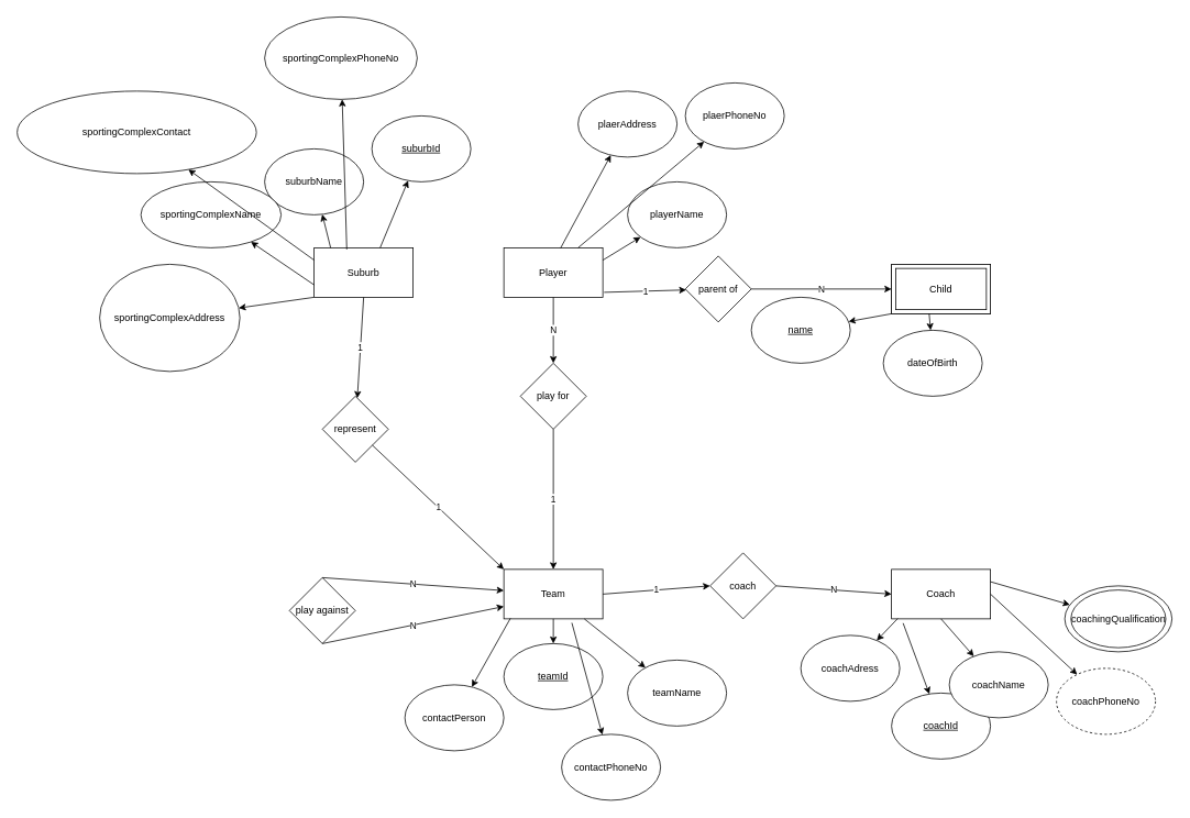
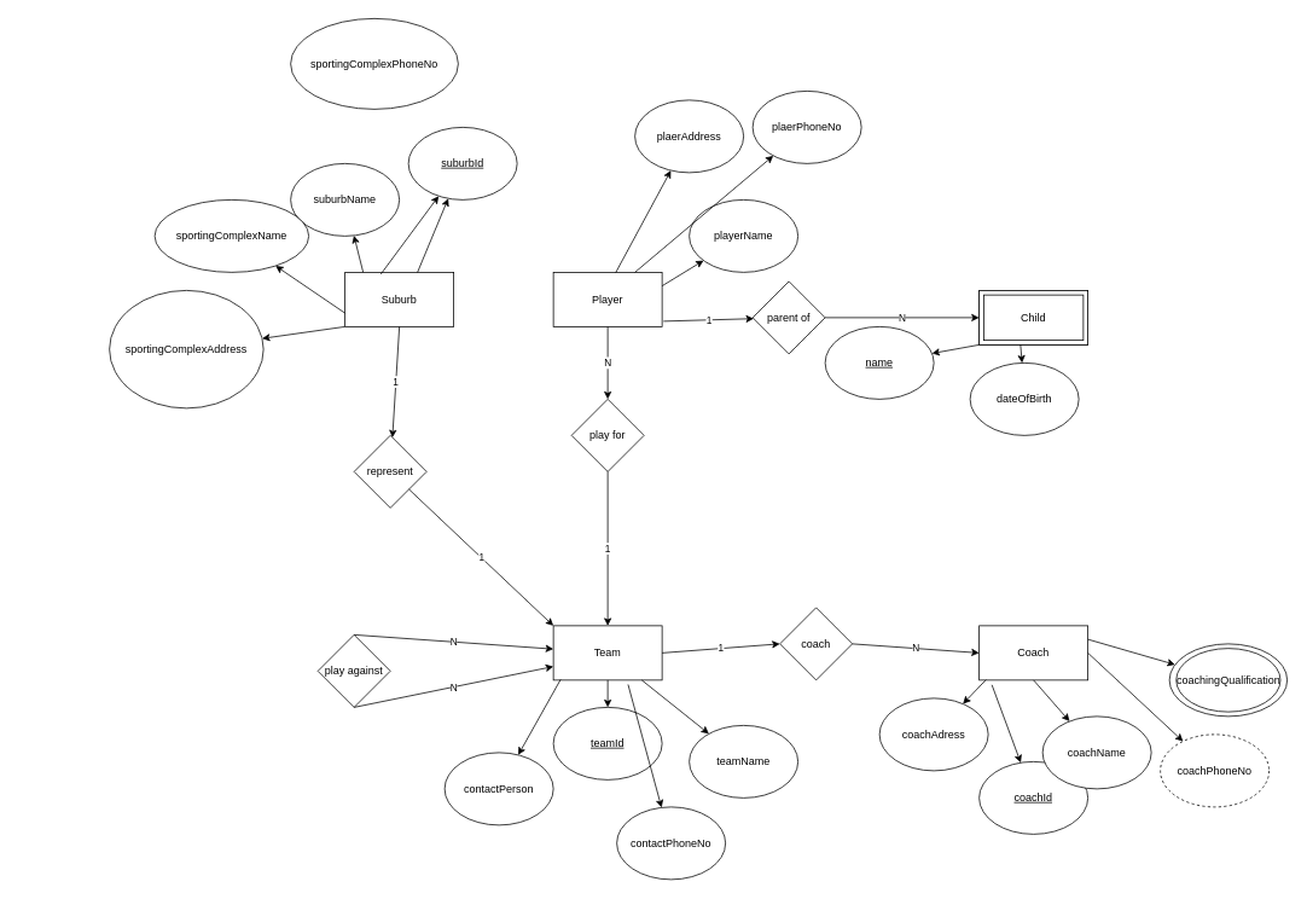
  <mxCell id="0" />
  <mxCell id="1" parent="0" />
  <mxCell id="2" value="Suburb" style="rounded=0;whiteSpace=wrap;html=1;" vertex="1" parent="1"><mxGeometry x="380" y="300" width="120" height="60" as="geometry" /></mxCell>
  <mxCell id="3" value="Player" style="rounded=0;whiteSpace=wrap;html=1;" vertex="1" parent="1"><mxGeometry x="610" y="300" width="120" height="60" as="geometry" /></mxCell>
  <mxCell id="4" value="Child" style="rounded=0;whiteSpace=wrap;html=1;" vertex="1" parent="1"><mxGeometry x="1080" y="320" width="120" height="60" as="geometry" /></mxCell>
  <mxCell id="5" value="Child" style="rounded=0;whiteSpace=wrap;html=1;" vertex="1" parent="1"><mxGeometry x="1080" y="320" width="120" height="60" as="geometry" /></mxCell>
  <mxCell id="6" value="Team" style="rounded=0;whiteSpace=wrap;html=1;" vertex="1" parent="1"><mxGeometry x="610" y="690" width="120" height="60" as="geometry" /></mxCell>
  <mxCell id="7" value="Coach" style="rounded=0;whiteSpace=wrap;html=1;" vertex="1" parent="1"><mxGeometry x="1080" y="690" width="120" height="60" as="geometry" /></mxCell>
  <mxCell id="8" value="" style="endArrow=classic;html=1;" edge="1" parent="1" target="9"><mxGeometry width="50" height="50" relative="1" as="geometry"><mxPoint x="460" y="300" as="sourcePoint" /><mxPoint x="470" y="220" as="targetPoint" /></mxGeometry></mxCell>
  <mxCell id="9" value="&lt;u&gt;suburbId&lt;/u&gt;" style="ellipse;whiteSpace=wrap;html=1;" vertex="1" parent="1"><mxGeometry x="450" y="140" width="120" height="80" as="geometry" /></mxCell>
  <mxCell id="10" value="" style="endArrow=classic;html=1;" edge="1" parent="1" target="11"><mxGeometry width="50" height="50" relative="1" as="geometry"><mxPoint x="400" y="300" as="sourcePoint" /><mxPoint x="380" y="220" as="targetPoint" /></mxGeometry></mxCell>
  <mxCell id="11" value="suburbName" style="ellipse;whiteSpace=wrap;html=1;" vertex="1" parent="1"><mxGeometry x="320" y="180" width="120" height="80" as="geometry" /></mxCell>
  <mxCell id="12" value="" style="endArrow=classic;html=1;exitX=0;exitY=0.75;exitDx=0;exitDy=0;" edge="1" parent="1" source="2" target="13"><mxGeometry width="50" height="50" relative="1" as="geometry"><mxPoint x="430" y="360" as="sourcePoint" /><mxPoint x="280" y="260" as="targetPoint" /></mxGeometry></mxCell>
  <mxCell id="13" value="sportingComplexName" style="ellipse;whiteSpace=wrap;html=1;" vertex="1" parent="1"><mxGeometry x="170" y="220" width="170" height="80" as="geometry" /></mxCell>
  <mxCell id="14" value="" style="endArrow=classic;html=1;exitX=0;exitY=1;exitDx=0;exitDy=0;" edge="1" parent="1" source="2" target="15"><mxGeometry width="50" height="50" relative="1" as="geometry"><mxPoint x="310" y="360" as="sourcePoint" /><mxPoint x="300" y="340" as="targetPoint" /></mxGeometry></mxCell>
  <mxCell id="15" value="sportingComplexAddress" style="ellipse;whiteSpace=wrap;html=1;" vertex="1" parent="1"><mxGeometry x="120" y="320" width="170" height="130" as="geometry" /></mxCell>
- <mxCell id="16" value="" style="endArrow=classic;html=1;exitX=0.33;exitY=0.033;exitDx=0;exitDy=0;exitPerimeter=0;" edge="1" parent="1" source="2" target="17"><mxGeometry width="50" height="50" relative="1" as="geometry"><mxPoint x="310" y="360" as="sourcePoint" /><mxPoint x="450" y="120" as="targetPoint" /></mxGeometry></mxCell>
+ <mxCell id="16" value="" style="endArrow=classic;html=1;exitX=0.33;exitY=0.033;exitDx=0;exitDy=0;exitPerimeter=0;" edge="1" parent="1" source="2" target="9"><mxGeometry width="50" height="50" relative="1" as="geometry"><mxPoint x="310" y="360" as="sourcePoint" /><mxPoint x="450" y="120" as="targetPoint" /></mxGeometry></mxCell>
  <mxCell id="17" value="sportingComplexPhoneNo" style="ellipse;whiteSpace=wrap;html=1;" vertex="1" parent="1"><mxGeometry x="320" y="20" width="185" height="100" as="geometry" /></mxCell>
- <mxCell id="18" value="" style="endArrow=classic;html=1;exitX=0;exitY=0.25;exitDx=0;exitDy=0;" edge="1" parent="1" source="2" target="19"><mxGeometry width="50" height="50" relative="1" as="geometry"><mxPoint x="390" y="290" as="sourcePoint" /><mxPoint x="250" y="170" as="targetPoint" /></mxGeometry></mxCell>
- <mxCell id="19" value="sportingComplexContact&lt;br&gt;" style="ellipse;whiteSpace=wrap;html=1;" vertex="1" parent="1"><mxGeometry y="110" width="290" height="100" as="geometry" x="20" /></mxCell>
  <mxCell id="20" value="" style="endArrow=classic;html=1;exitX=1;exitY=0.25;exitDx=0;exitDy=0;" edge="1" parent="1" source="3" target="21"><mxGeometry width="50" height="50" relative="1" as="geometry"><mxPoint x="580" y="290" as="sourcePoint" /><mxPoint x="760" y="300" as="targetPoint" /></mxGeometry></mxCell>
  <mxCell id="21" value="playerName" style="ellipse;whiteSpace=wrap;html=1;" vertex="1" parent="1"><mxGeometry x="760" y="220" width="120" height="80" as="geometry" /></mxCell>
  <mxCell id="22" value="" style="endArrow=classic;html=1;exitX=0.573;exitY=0.007;exitDx=0;exitDy=0;exitPerimeter=0;" edge="1" parent="1" source="3" target="23"><mxGeometry width="50" height="50" relative="1" as="geometry"><mxPoint x="590" y="290" as="sourcePoint" /><mxPoint x="720" y="210" as="targetPoint" /></mxGeometry></mxCell>
  <mxCell id="23" value="plaerAddress" style="ellipse;whiteSpace=wrap;html=1;" vertex="1" parent="1"><mxGeometry x="700" y="110" width="120" height="80" as="geometry" /></mxCell>
  <mxCell id="24" value="" style="endArrow=classic;html=1;exitX=0.75;exitY=0;exitDx=0;exitDy=0;" edge="1" parent="1" source="3" target="25"><mxGeometry width="50" height="50" relative="1" as="geometry"><mxPoint x="670" y="290" as="sourcePoint" /><mxPoint x="840" y="180" as="targetPoint" /></mxGeometry></mxCell>
  <mxCell id="25" value="plaerPhoneNo" style="ellipse;whiteSpace=wrap;html=1;" vertex="1" parent="1"><mxGeometry x="830" y="100" width="120" height="80" as="geometry" /></mxCell>
  <mxCell id="26" value="" style="endArrow=classic;html=1;exitX=0;exitY=1;exitDx=0;exitDy=0;" edge="1" parent="1" source="5" target="27"><mxGeometry width="50" height="50" relative="1" as="geometry"><mxPoint x="1040" y="320" as="sourcePoint" /><mxPoint x="970" y="400" as="targetPoint" /></mxGeometry></mxCell>
  <mxCell id="27" value="&lt;u&gt;name&lt;/u&gt;" style="ellipse;whiteSpace=wrap;html=1;" vertex="1" parent="1"><mxGeometry x="910" y="360" width="120" height="80" as="geometry" /></mxCell>
  <mxCell id="28" value="" style="endArrow=classic;html=1;exitX=0.38;exitY=0.993;exitDx=0;exitDy=0;exitPerimeter=0;" edge="1" parent="1" source="5" target="29"><mxGeometry width="50" height="50" relative="1" as="geometry"><mxPoint x="1040" y="320" as="sourcePoint" /><mxPoint x="1130" y="440" as="targetPoint" /></mxGeometry></mxCell>
  <mxCell id="29" value="dateOfBirth" style="ellipse;whiteSpace=wrap;html=1;" vertex="1" parent="1"><mxGeometry x="1070" y="400" width="120" height="80" as="geometry" /></mxCell>
  <mxCell id="30" value="Child" style="rounded=0;whiteSpace=wrap;html=1;" vertex="1" parent="1"><mxGeometry x="1085" y="325" width="110" height="50" as="geometry" /></mxCell>
  <mxCell id="31" value="" style="endArrow=classic;html=1;exitX=0.5;exitY=1;exitDx=0;exitDy=0;" edge="1" parent="1" source="6" target="32"><mxGeometry width="50" height="50" relative="1" as="geometry"><mxPoint x="670" y="810" as="sourcePoint" /><mxPoint x="670" y="820" as="targetPoint" /></mxGeometry></mxCell>
  <mxCell id="32" value="&lt;u&gt;teamId&lt;/u&gt;" style="ellipse;whiteSpace=wrap;html=1;" vertex="1" parent="1"><mxGeometry x="610" y="780" width="120" height="80" as="geometry" /></mxCell>
  <mxCell id="33" value="" style="endArrow=classic;html=1;exitX=0.813;exitY=1;exitDx=0;exitDy=0;exitPerimeter=0;" edge="1" parent="1" source="6" target="34"><mxGeometry width="50" height="50" relative="1" as="geometry"><mxPoint x="670" y="810" as="sourcePoint" /><mxPoint x="780" y="770" as="targetPoint" /></mxGeometry></mxCell>
  <mxCell id="34" value="teamName" style="ellipse;whiteSpace=wrap;html=1;" vertex="1" parent="1"><mxGeometry x="760" y="800" width="120" height="80" as="geometry" /></mxCell>
  <mxCell id="35" value="" style="endArrow=classic;html=1;exitX=0.067;exitY=0.987;exitDx=0;exitDy=0;exitPerimeter=0;" edge="1" parent="1" source="6" target="36"><mxGeometry width="50" height="50" relative="1" as="geometry"><mxPoint x="670" y="810" as="sourcePoint" /><mxPoint x="560" y="810" as="targetPoint" /></mxGeometry></mxCell>
  <mxCell id="36" value="contactPerson" style="ellipse;whiteSpace=wrap;html=1;" vertex="1" parent="1"><mxGeometry x="490" y="830" width="120" height="80" as="geometry" /></mxCell>
  <mxCell id="37" value="" style="endArrow=classic;html=1;exitX=0.687;exitY=1.08;exitDx=0;exitDy=0;exitPerimeter=0;" edge="1" parent="1" source="6" target="38"><mxGeometry width="50" height="50" relative="1" as="geometry"><mxPoint x="670" y="810" as="sourcePoint" /><mxPoint x="750" y="880" as="targetPoint" /></mxGeometry></mxCell>
  <mxCell id="38" value="contactPhoneNo" style="ellipse;whiteSpace=wrap;html=1;" vertex="1" parent="1"><mxGeometry x="680" y="890" width="120" height="80" as="geometry" /></mxCell>
  <mxCell id="39" value="" style="endArrow=classic;html=1;exitX=0.117;exitY=1.087;exitDx=0;exitDy=0;exitPerimeter=0;" edge="1" parent="1" source="7" target="40"><mxGeometry width="50" height="50" relative="1" as="geometry"><mxPoint x="1000" y="740" as="sourcePoint" /><mxPoint x="1140" y="880" as="targetPoint" /></mxGeometry></mxCell>
  <mxCell id="40" value="&lt;u&gt;coachId&lt;/u&gt;" style="ellipse;whiteSpace=wrap;html=1;" vertex="1" parent="1"><mxGeometry x="1080" y="840" width="120" height="80" as="geometry" /></mxCell>
  <mxCell id="41" value="" style="edgeStyle=none;orthogonalLoop=1;jettySize=auto;html=1;exitX=1;exitY=0.5;exitDx=0;exitDy=0;" edge="1" parent="1" source="7" target="46"><mxGeometry width="80" relative="1" as="geometry"><mxPoint x="1040" y="640" as="sourcePoint" /><mxPoint x="1280" y="740" as="targetPoint" /><Array as="points" /></mxGeometry></mxCell>
  <mxCell id="42" value="" style="endArrow=classic;html=1;exitX=0.5;exitY=1;exitDx=0;exitDy=0;" edge="1" parent="1" source="7" target="43"><mxGeometry width="50" height="50" relative="1" as="geometry"><mxPoint x="1000" y="740" as="sourcePoint" /><mxPoint x="1200" y="830" as="targetPoint" /></mxGeometry></mxCell>
  <mxCell id="43" value="coachName" style="ellipse;whiteSpace=wrap;html=1;" vertex="1" parent="1"><mxGeometry x="1150" y="790" width="120" height="80" as="geometry" /></mxCell>
  <mxCell id="44" value="" style="endArrow=classic;html=1;exitX=0.063;exitY=0.993;exitDx=0;exitDy=0;exitPerimeter=0;" edge="1" parent="1" source="7" target="45"><mxGeometry width="50" height="50" relative="1" as="geometry"><mxPoint x="1000" y="740" as="sourcePoint" /><mxPoint x="1040" y="810" as="targetPoint" /></mxGeometry></mxCell>
  <mxCell id="45" value="coachAdress" style="ellipse;whiteSpace=wrap;html=1;" vertex="1" parent="1"><mxGeometry x="970" y="770" width="120" height="80" as="geometry" /></mxCell>
  <mxCell id="46" value="coachPhoneNo" style="ellipse;whiteSpace=wrap;html=1;dashed=1;" vertex="1" parent="1"><mxGeometry x="1280" y="810" width="120" height="80" as="geometry" /></mxCell>
  <mxCell id="47" value="" style="endArrow=classic;html=1;exitX=1;exitY=0.25;exitDx=0;exitDy=0;" edge="1" parent="1" source="7" target="48"><mxGeometry width="50" height="50" relative="1" as="geometry"><mxPoint x="1200" y="790" as="sourcePoint" /><mxPoint x="1300" y="730" as="targetPoint" /></mxGeometry></mxCell>
  <mxCell id="48" value="coachingQualification" style="ellipse;whiteSpace=wrap;html=1;" vertex="1" parent="1"><mxGeometry x="1290" y="710" width="130" height="80" as="geometry" /></mxCell>
  <mxCell id="49" value="represent" style="rhombus;whiteSpace=wrap;html=1;" vertex="1" parent="1"><mxGeometry x="390" y="480" width="80" height="80" as="geometry" /></mxCell>
  <mxCell id="50" value="1" style="endArrow=classic;html=1;entryX=0;entryY=0;entryDx=0;entryDy=0;" edge="1" parent="1" source="49" target="6"><mxGeometry width="50" height="50" relative="1" as="geometry"><mxPoint x="430" y="680" as="sourcePoint" /><mxPoint x="480" y="630" as="targetPoint" /></mxGeometry></mxCell>
  <mxCell id="51" value="1" style="endArrow=classic;html=1;exitX=0.5;exitY=1;exitDx=0;exitDy=0;" edge="1" parent="1" source="2" target="49"><mxGeometry width="50" height="50" relative="1" as="geometry"><mxPoint x="430" y="470" as="sourcePoint" /><mxPoint x="480" y="420" as="targetPoint" /></mxGeometry></mxCell>
  <mxCell id="52" value="play for" style="rhombus;whiteSpace=wrap;html=1;" vertex="1" parent="1"><mxGeometry x="630" y="440" width="80" height="80" as="geometry" /></mxCell>
  <mxCell id="53" value="1" style="endArrow=classic;html=1;exitX=0.5;exitY=1;exitDx=0;exitDy=0;entryX=0.5;entryY=0;entryDx=0;entryDy=0;" edge="1" parent="1" source="52" target="6"><mxGeometry width="50" height="50" relative="1" as="geometry"><mxPoint x="660" y="470" as="sourcePoint" /><mxPoint x="710" y="420" as="targetPoint" /></mxGeometry></mxCell>
  <mxCell id="54" value="N" style="endArrow=classic;html=1;exitX=0.5;exitY=1;exitDx=0;exitDy=0;entryX=0.5;entryY=0;entryDx=0;entryDy=0;" edge="1" parent="1" source="3" target="52"><mxGeometry width="50" height="50" relative="1" as="geometry"><mxPoint x="660" y="470" as="sourcePoint" /><mxPoint x="710" y="420" as="targetPoint" /></mxGeometry></mxCell>
  <mxCell id="55" value="coach" style="rhombus;whiteSpace=wrap;html=1;" vertex="1" parent="1"><mxGeometry x="860" y="670" width="80" height="80" as="geometry" /></mxCell>
  <mxCell id="56" value="1" style="endArrow=classic;html=1;exitX=1;exitY=0.5;exitDx=0;exitDy=0;entryX=0;entryY=0.5;entryDx=0;entryDy=0;" edge="1" parent="1" source="6" target="55"><mxGeometry width="50" height="50" relative="1" as="geometry"><mxPoint x="660" y="670" as="sourcePoint" /><mxPoint x="710" y="620" as="targetPoint" /></mxGeometry></mxCell>
  <mxCell id="57" value="N" style="endArrow=classic;html=1;exitX=1;exitY=0.5;exitDx=0;exitDy=0;entryX=0;entryY=0.5;entryDx=0;entryDy=0;" edge="1" parent="1" source="55" target="7"><mxGeometry width="50" height="50" relative="1" as="geometry"><mxPoint x="660" y="670" as="sourcePoint" /><mxPoint x="710" y="620" as="targetPoint" /></mxGeometry></mxCell>
  <mxCell id="58" value="parent of" style="rhombus;whiteSpace=wrap;html=1;" vertex="1" parent="1"><mxGeometry x="830" y="310" width="80" height="80" as="geometry" /></mxCell>
  <mxCell id="59" value="1" style="endArrow=classic;html=1;exitX=1.013;exitY=0.9;exitDx=0;exitDy=0;exitPerimeter=0;" edge="1" parent="1" source="3" target="58"><mxGeometry width="50" height="50" relative="1" as="geometry"><mxPoint x="690" y="570" as="sourcePoint" /><mxPoint x="740" y="520" as="targetPoint" /></mxGeometry></mxCell>
  <mxCell id="60" value="N" style="endArrow=classic;html=1;exitX=1;exitY=0.5;exitDx=0;exitDy=0;entryX=0;entryY=0.5;entryDx=0;entryDy=0;" edge="1" parent="1" source="58" target="5"><mxGeometry width="50" height="50" relative="1" as="geometry"><mxPoint x="690" y="570" as="sourcePoint" /><mxPoint x="740" y="520" as="targetPoint" /></mxGeometry></mxCell>
  <mxCell id="61" value="play against" style="rhombus;whiteSpace=wrap;html=1;" vertex="1" parent="1"><mxGeometry x="350" y="700" width="80" height="80" as="geometry" /></mxCell>
  <mxCell id="62" value="N" style="endArrow=classic;html=1;exitX=0.5;exitY=0;exitDx=0;exitDy=0;" edge="1" parent="1" source="61" target="6"><mxGeometry width="50" height="50" relative="1" as="geometry"><mxPoint x="330" y="860" as="sourcePoint" /><mxPoint x="380" y="810" as="targetPoint" /></mxGeometry></mxCell>
  <mxCell id="63" value="N" style="endArrow=classic;html=1;exitX=0.5;exitY=1;exitDx=0;exitDy=0;entryX=0;entryY=0.75;entryDx=0;entryDy=0;" edge="1" parent="1" source="61" target="6"><mxGeometry width="50" height="50" relative="1" as="geometry"><mxPoint x="400" y="710" as="sourcePoint" /><mxPoint x="620" y="725.714" as="targetPoint" /></mxGeometry></mxCell>
  <mxCell id="64" value="coachingQualification" style="ellipse;whiteSpace=wrap;html=1;" vertex="1" parent="1"><mxGeometry x="1297.5" y="715" width="115" height="70" as="geometry" /></mxCell>
